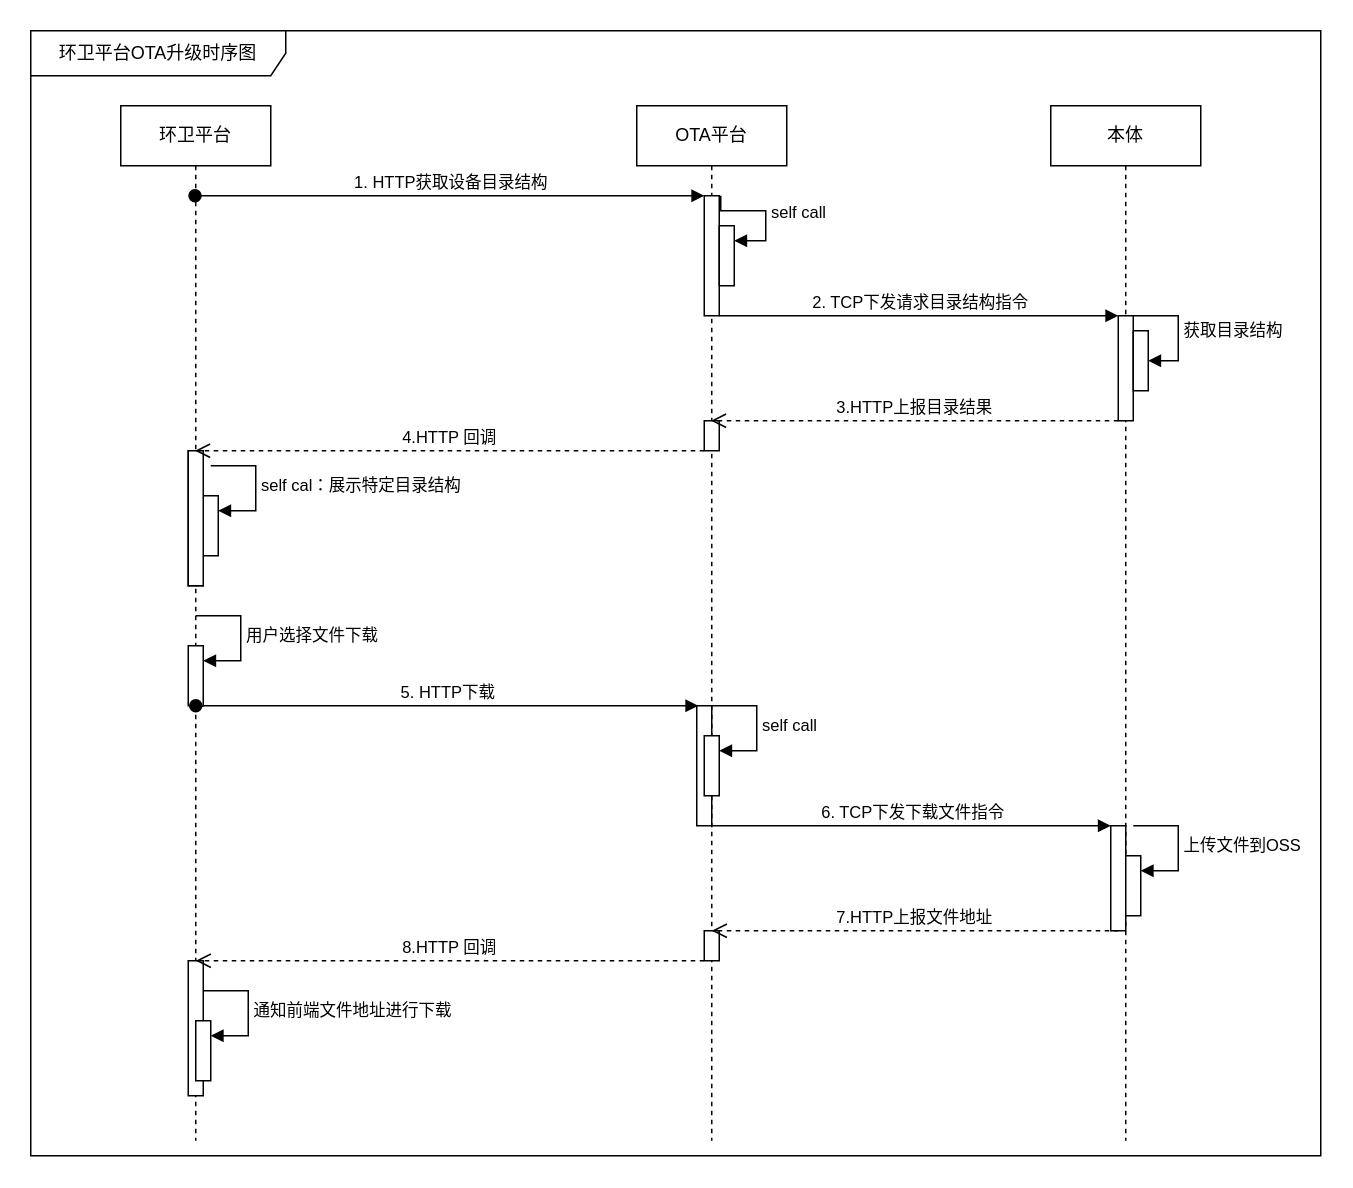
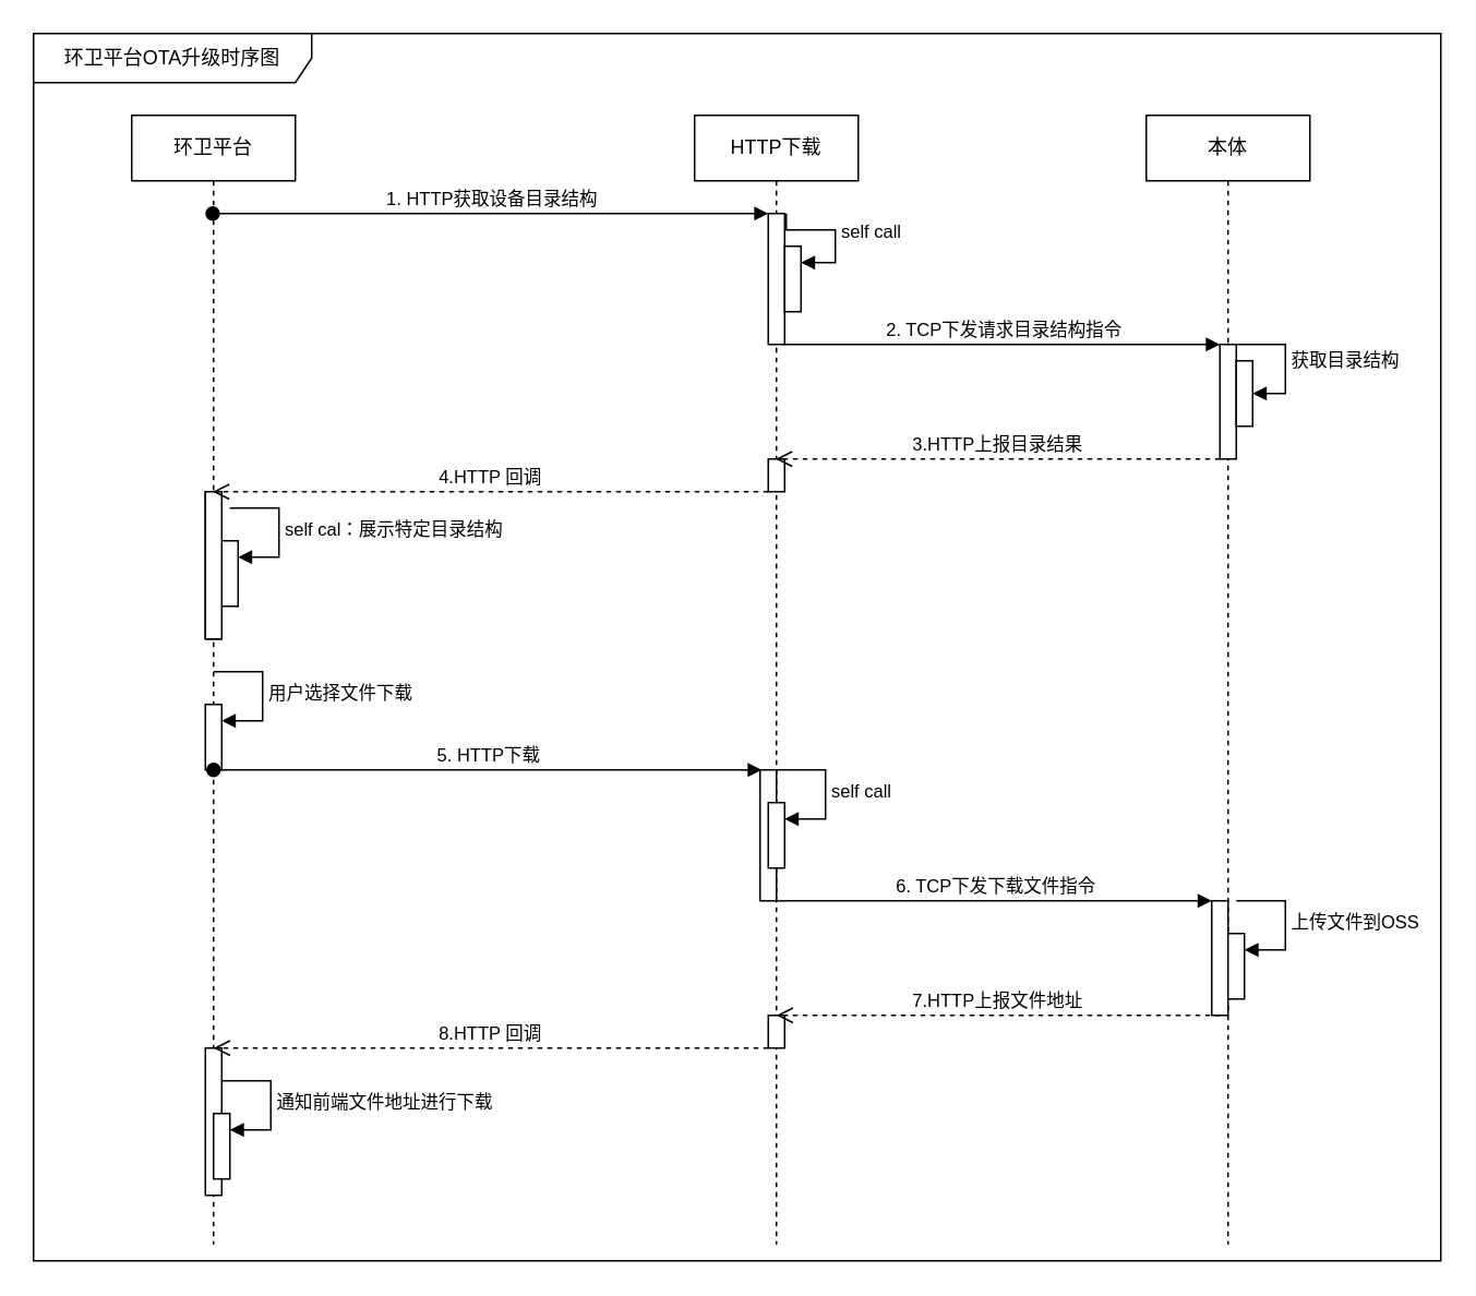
  <mxCell id="0" />
  <mxCell id="1" parent="0" />
  <mxCell id="2" value="本体" style="shape=umlLifeline;perimeter=lifelinePerimeter;whiteSpace=wrap;html=1;container=1;dropTarget=0;collapsible=0;recursiveResize=0;outlineConnect=0;portConstraint=eastwest;newEdgeStyle={&quot;edgeStyle&quot;:&quot;elbowEdgeStyle&quot;,&quot;elbow&quot;:&quot;vertical&quot;,&quot;curved&quot;:0,&quot;rounded&quot;:0};" vertex="1" parent="1"><mxGeometry x="700" y="70" width="100" height="690" as="geometry" /></mxCell>
  <mxCell id="3" value="环卫平台OTA升级时序图" style="shape=umlFrame;whiteSpace=wrap;html=1;pointerEvents=0;width=170;height=30;" vertex="1" parent="1"><mxGeometry x="20" y="20" width="860" height="750" as="geometry" /></mxCell>
- <mxCell id="4" value="OTA平台" style="shape=umlLifeline;perimeter=lifelinePerimeter;whiteSpace=wrap;html=1;container=1;dropTarget=0;collapsible=0;recursiveResize=0;outlineConnect=0;portConstraint=eastwest;newEdgeStyle={&quot;edgeStyle&quot;:&quot;elbowEdgeStyle&quot;,&quot;elbow&quot;:&quot;vertical&quot;,&quot;curved&quot;:0,&quot;rounded&quot;:0};" vertex="1" parent="1"><mxGeometry x="424" y="70" width="100" height="690" as="geometry" /></mxCell>
+ <mxCell id="4" value="HTTP下载" style="shape=umlLifeline;perimeter=lifelinePerimeter;whiteSpace=wrap;html=1;container=1;dropTarget=0;collapsible=0;recursiveResize=0;outlineConnect=0;portConstraint=eastwest;newEdgeStyle={&quot;edgeStyle&quot;:&quot;elbowEdgeStyle&quot;,&quot;elbow&quot;:&quot;vertical&quot;,&quot;curved&quot;:0,&quot;rounded&quot;:0};" vertex="1" parent="1"><mxGeometry x="424" y="70" width="100" height="690" as="geometry" /></mxCell>
  <mxCell id="5" value="" style="html=1;points=[];perimeter=orthogonalPerimeter;outlineConnect=0;targetShapes=umlLifeline;portConstraint=eastwest;newEdgeStyle={&quot;edgeStyle&quot;:&quot;elbowEdgeStyle&quot;,&quot;elbow&quot;:&quot;vertical&quot;,&quot;curved&quot;:0,&quot;rounded&quot;:0};" vertex="1" parent="4"><mxGeometry x="45" y="60" width="10" height="80" as="geometry" /></mxCell>
  <mxCell id="6" value="" style="html=1;points=[];perimeter=orthogonalPerimeter;outlineConnect=0;targetShapes=umlLifeline;portConstraint=eastwest;newEdgeStyle={&quot;edgeStyle&quot;:&quot;elbowEdgeStyle&quot;,&quot;elbow&quot;:&quot;vertical&quot;,&quot;curved&quot;:0,&quot;rounded&quot;:0};" vertex="1" parent="4"><mxGeometry x="55" y="80" width="10" height="40" as="geometry" /></mxCell>
  <mxCell id="7" value="self call" style="html=1;align=left;spacingLeft=2;endArrow=block;rounded=0;edgeStyle=orthogonalEdgeStyle;curved=0;rounded=0;" edge="1" parent="4" target="6"><mxGeometry relative="1" as="geometry"><mxPoint x="56" y="60" as="sourcePoint" /><Array as="points"><mxPoint x="56" y="70" /><mxPoint x="86" y="70" /><mxPoint x="86" y="90" /></Array></mxGeometry></mxCell>
  <mxCell id="8" value="" style="html=1;points=[];perimeter=orthogonalPerimeter;outlineConnect=0;targetShapes=umlLifeline;portConstraint=eastwest;newEdgeStyle={&quot;edgeStyle&quot;:&quot;elbowEdgeStyle&quot;,&quot;elbow&quot;:&quot;vertical&quot;,&quot;curved&quot;:0,&quot;rounded&quot;:0};" vertex="1" parent="4"><mxGeometry x="45" y="210" width="10" height="20" as="geometry" /></mxCell>
  <mxCell id="9" value="" style="html=1;points=[];perimeter=orthogonalPerimeter;outlineConnect=0;targetShapes=umlLifeline;portConstraint=eastwest;newEdgeStyle={&quot;edgeStyle&quot;:&quot;elbowEdgeStyle&quot;,&quot;elbow&quot;:&quot;vertical&quot;,&quot;curved&quot;:0,&quot;rounded&quot;:0};" vertex="1" parent="4"><mxGeometry x="40" y="400" width="10" height="80" as="geometry" /></mxCell>
  <mxCell id="10" value="" style="html=1;points=[];perimeter=orthogonalPerimeter;outlineConnect=0;targetShapes=umlLifeline;portConstraint=eastwest;newEdgeStyle={&quot;edgeStyle&quot;:&quot;elbowEdgeStyle&quot;,&quot;elbow&quot;:&quot;vertical&quot;,&quot;curved&quot;:0,&quot;rounded&quot;:0};" vertex="1" parent="4"><mxGeometry x="45" y="420" width="10" height="40" as="geometry" /></mxCell>
  <mxCell id="11" value="self call" style="html=1;align=left;spacingLeft=2;endArrow=block;rounded=0;edgeStyle=orthogonalEdgeStyle;curved=0;rounded=0;" edge="1" parent="4" target="10"><mxGeometry relative="1" as="geometry"><mxPoint x="50" y="400" as="sourcePoint" /><Array as="points"><mxPoint x="80" y="430" /></Array></mxGeometry></mxCell>
  <mxCell id="12" value="" style="html=1;points=[];perimeter=orthogonalPerimeter;outlineConnect=0;targetShapes=umlLifeline;portConstraint=eastwest;newEdgeStyle={&quot;edgeStyle&quot;:&quot;elbowEdgeStyle&quot;,&quot;elbow&quot;:&quot;vertical&quot;,&quot;curved&quot;:0,&quot;rounded&quot;:0};" vertex="1" parent="4"><mxGeometry x="45" y="550" width="10" height="20" as="geometry" /></mxCell>
  <mxCell id="13" value="环卫平台" style="shape=umlLifeline;perimeter=lifelinePerimeter;whiteSpace=wrap;html=1;container=1;dropTarget=0;collapsible=0;recursiveResize=0;outlineConnect=0;portConstraint=eastwest;newEdgeStyle={&quot;edgeStyle&quot;:&quot;elbowEdgeStyle&quot;,&quot;elbow&quot;:&quot;vertical&quot;,&quot;curved&quot;:0,&quot;rounded&quot;:0};" vertex="1" parent="1"><mxGeometry x="80" y="70" width="100" height="690" as="geometry" /></mxCell>
  <mxCell id="14" value="" style="html=1;points=[];perimeter=orthogonalPerimeter;outlineConnect=0;targetShapes=umlLifeline;portConstraint=eastwest;newEdgeStyle={&quot;edgeStyle&quot;:&quot;elbowEdgeStyle&quot;,&quot;elbow&quot;:&quot;vertical&quot;,&quot;curved&quot;:0,&quot;rounded&quot;:0};" vertex="1" parent="13"><mxGeometry x="45" y="360" width="10" height="40" as="geometry" /></mxCell>
  <mxCell id="15" value="用户选择文件下载" style="html=1;align=left;spacingLeft=2;endArrow=block;rounded=0;edgeStyle=orthogonalEdgeStyle;curved=0;rounded=0;" edge="1" parent="13" target="14"><mxGeometry relative="1" as="geometry"><mxPoint x="50" y="340" as="sourcePoint" /><Array as="points"><mxPoint x="80" y="370" /></Array></mxGeometry></mxCell>
  <mxCell id="16" value="" style="html=1;points=[];perimeter=orthogonalPerimeter;outlineConnect=0;targetShapes=umlLifeline;portConstraint=eastwest;newEdgeStyle={&quot;edgeStyle&quot;:&quot;elbowEdgeStyle&quot;,&quot;elbow&quot;:&quot;vertical&quot;,&quot;curved&quot;:0,&quot;rounded&quot;:0};" vertex="1" parent="13"><mxGeometry x="55" y="260" width="10" height="40" as="geometry" /></mxCell>
  <mxCell id="17" value="self cal：展示特定目录结构" style="html=1;align=left;spacingLeft=2;endArrow=block;rounded=0;edgeStyle=orthogonalEdgeStyle;curved=0;rounded=0;" edge="1" parent="13" target="16"><mxGeometry relative="1" as="geometry"><mxPoint x="60" y="240" as="sourcePoint" /><Array as="points"><mxPoint x="90" y="270" /></Array></mxGeometry></mxCell>
  <mxCell id="18" value="" style="html=1;points=[];perimeter=orthogonalPerimeter;outlineConnect=0;targetShapes=umlLifeline;portConstraint=eastwest;newEdgeStyle={&quot;edgeStyle&quot;:&quot;elbowEdgeStyle&quot;,&quot;elbow&quot;:&quot;vertical&quot;,&quot;curved&quot;:0,&quot;rounded&quot;:0};" vertex="1" parent="13"><mxGeometry x="45" y="230" width="10" height="90" as="geometry" /></mxCell>
  <mxCell id="19" value="" style="html=1;points=[];perimeter=orthogonalPerimeter;outlineConnect=0;targetShapes=umlLifeline;portConstraint=eastwest;newEdgeStyle={&quot;edgeStyle&quot;:&quot;elbowEdgeStyle&quot;,&quot;elbow&quot;:&quot;vertical&quot;,&quot;curved&quot;:0,&quot;rounded&quot;:0};" vertex="1" parent="13"><mxGeometry x="45" y="230" width="10" height="90" as="geometry" /></mxCell>
  <mxCell id="20" value="" style="html=1;points=[];perimeter=orthogonalPerimeter;outlineConnect=0;targetShapes=umlLifeline;portConstraint=eastwest;newEdgeStyle={&quot;edgeStyle&quot;:&quot;elbowEdgeStyle&quot;,&quot;elbow&quot;:&quot;vertical&quot;,&quot;curved&quot;:0,&quot;rounded&quot;:0};" vertex="1" parent="13"><mxGeometry x="45" y="570" width="10" height="90" as="geometry" /></mxCell>
  <mxCell id="21" value="" style="html=1;points=[];perimeter=orthogonalPerimeter;outlineConnect=0;targetShapes=umlLifeline;portConstraint=eastwest;newEdgeStyle={&quot;edgeStyle&quot;:&quot;elbowEdgeStyle&quot;,&quot;elbow&quot;:&quot;vertical&quot;,&quot;curved&quot;:0,&quot;rounded&quot;:0};" vertex="1" parent="13"><mxGeometry x="50" y="610" width="10" height="40" as="geometry" /></mxCell>
  <mxCell id="22" value="通知前端文件地址进行下载" style="html=1;align=left;spacingLeft=2;endArrow=block;rounded=0;edgeStyle=orthogonalEdgeStyle;curved=0;rounded=0;" edge="1" parent="13" target="21"><mxGeometry relative="1" as="geometry"><mxPoint x="55" y="590" as="sourcePoint" /><Array as="points"><mxPoint x="85" y="620" /></Array></mxGeometry></mxCell>
  <mxCell id="23" value="1. HTTP获取设备目录结构" style="html=1;verticalAlign=bottom;startArrow=oval;endArrow=block;startSize=8;edgeStyle=elbowEdgeStyle;elbow=vertical;curved=0;rounded=0;" edge="1" parent="1" source="13" target="5"><mxGeometry x="0.002" relative="1" as="geometry"><mxPoint x="170" y="130" as="sourcePoint" /><Array as="points"><mxPoint x="200" y="130" /></Array><mxPoint as="offset" /></mxGeometry></mxCell>
  <mxCell id="24" value="" style="html=1;points=[];perimeter=orthogonalPerimeter;outlineConnect=0;targetShapes=umlLifeline;portConstraint=eastwest;newEdgeStyle={&quot;edgeStyle&quot;:&quot;elbowEdgeStyle&quot;,&quot;elbow&quot;:&quot;vertical&quot;,&quot;curved&quot;:0,&quot;rounded&quot;:0};" vertex="1" parent="1"><mxGeometry x="745" y="210" width="10" height="70" as="geometry" /></mxCell>
  <mxCell id="25" value="2. TCP下发请求目录结构指令" style="html=1;verticalAlign=bottom;endArrow=block;edgeStyle=elbowEdgeStyle;elbow=vertical;curved=0;rounded=0;" edge="1" parent="1" source="5" target="24"><mxGeometry x="0.004" relative="1" as="geometry"><mxPoint x="670" y="210" as="sourcePoint" /><Array as="points"><mxPoint x="550" y="210" /><mxPoint x="720" y="200" /></Array><mxPoint as="offset" /></mxGeometry></mxCell>
  <mxCell id="26" value="3.HTTP上报目录结果" style="html=1;verticalAlign=bottom;endArrow=open;dashed=1;endSize=8;edgeStyle=elbowEdgeStyle;elbow=vertical;curved=0;rounded=0;" edge="1" parent="1" source="24" target="4"><mxGeometry relative="1" as="geometry"><mxPoint x="490" y="280" as="targetPoint" /><Array as="points"><mxPoint x="610" y="280" /><mxPoint x="630" y="290" /><mxPoint x="660" y="250" /></Array><mxPoint as="offset" /></mxGeometry></mxCell>
  <mxCell id="27" value="4.HTTP 回调" style="html=1;verticalAlign=bottom;endArrow=open;dashed=1;endSize=8;edgeStyle=elbowEdgeStyle;elbow=vertical;curved=0;rounded=0;" edge="1" parent="1" source="8" target="13"><mxGeometry relative="1" as="geometry"><mxPoint x="450" y="280" as="sourcePoint" /><mxPoint x="125" y="333" as="targetPoint" /><Array as="points"><mxPoint x="400" y="300" /><mxPoint x="310" y="290" /><mxPoint x="190" y="280" /><mxPoint x="130" y="320" /><mxPoint x="330" y="280" /></Array></mxGeometry></mxCell>
  <mxCell id="28" value="5. HTTP下载" style="html=1;verticalAlign=bottom;startArrow=oval;endArrow=block;startSize=8;edgeStyle=elbowEdgeStyle;elbow=vertical;curved=0;rounded=0;" edge="1" parent="1"><mxGeometry x="0.002" relative="1" as="geometry"><mxPoint x="130" y="470" as="sourcePoint" /><mxPoint x="465" y="470" as="targetPoint" /><Array as="points"><mxPoint x="200" y="470" /></Array><mxPoint as="offset" /></mxGeometry></mxCell>
  <mxCell id="29" value="" style="html=1;points=[];perimeter=orthogonalPerimeter;outlineConnect=0;targetShapes=umlLifeline;portConstraint=eastwest;newEdgeStyle={&quot;edgeStyle&quot;:&quot;elbowEdgeStyle&quot;,&quot;elbow&quot;:&quot;vertical&quot;,&quot;curved&quot;:0,&quot;rounded&quot;:0};" vertex="1" parent="1"><mxGeometry x="740" y="550" width="10" height="70" as="geometry" /></mxCell>
  <mxCell id="30" value="6. TCP下发下载文件指令" style="html=1;verticalAlign=bottom;endArrow=block;edgeStyle=elbowEdgeStyle;elbow=vertical;curved=0;rounded=0;" edge="1" parent="1" target="29"><mxGeometry x="0.004" relative="1" as="geometry"><mxPoint x="474" y="550" as="sourcePoint" /><Array as="points"><mxPoint x="545" y="550" /><mxPoint x="715" y="540" /></Array><mxPoint as="offset" /></mxGeometry></mxCell>
  <mxCell id="31" value="" style="html=1;points=[];perimeter=orthogonalPerimeter;outlineConnect=0;targetShapes=umlLifeline;portConstraint=eastwest;newEdgeStyle={&quot;edgeStyle&quot;:&quot;elbowEdgeStyle&quot;,&quot;elbow&quot;:&quot;vertical&quot;,&quot;curved&quot;:0,&quot;rounded&quot;:0};" vertex="1" parent="1"><mxGeometry x="750" y="570" width="10" height="40" as="geometry" /></mxCell>
  <mxCell id="32" value="上传文件到OSS" style="html=1;align=left;spacingLeft=2;endArrow=block;rounded=0;edgeStyle=orthogonalEdgeStyle;curved=0;rounded=0;" edge="1" parent="1" target="31"><mxGeometry relative="1" as="geometry"><mxPoint x="755" y="550" as="sourcePoint" /><Array as="points"><mxPoint x="785" y="580" /></Array></mxGeometry></mxCell>
  <mxCell id="33" value="" style="html=1;points=[];perimeter=orthogonalPerimeter;outlineConnect=0;targetShapes=umlLifeline;portConstraint=eastwest;newEdgeStyle={&quot;edgeStyle&quot;:&quot;elbowEdgeStyle&quot;,&quot;elbow&quot;:&quot;vertical&quot;,&quot;curved&quot;:0,&quot;rounded&quot;:0};" vertex="1" parent="1"><mxGeometry x="755" y="220" width="10" height="40" as="geometry" /></mxCell>
  <mxCell id="34" value="获取目录结构" style="html=1;align=left;spacingLeft=2;endArrow=block;rounded=0;edgeStyle=orthogonalEdgeStyle;curved=0;rounded=0;" edge="1" parent="1" target="33"><mxGeometry relative="1" as="geometry"><mxPoint x="755" y="210" as="sourcePoint" /><Array as="points"><mxPoint x="785" y="240" /></Array></mxGeometry></mxCell>
  <mxCell id="35" value="7.HTTP上报文件地址" style="html=1;verticalAlign=bottom;endArrow=open;dashed=1;endSize=8;edgeStyle=elbowEdgeStyle;elbow=vertical;curved=0;rounded=0;" edge="1" parent="1"><mxGeometry relative="1" as="geometry"><mxPoint x="474" y="620" as="targetPoint" /><mxPoint x="745" y="620" as="sourcePoint" /><Array as="points"><mxPoint x="610" y="620" /><mxPoint x="630" y="630" /><mxPoint x="660" y="590" /></Array><mxPoint as="offset" /></mxGeometry></mxCell>
  <mxCell id="36" value="8.HTTP 回调" style="html=1;verticalAlign=bottom;endArrow=open;dashed=1;endSize=8;edgeStyle=elbowEdgeStyle;elbow=vertical;curved=0;rounded=0;" edge="1" parent="1"><mxGeometry relative="1" as="geometry"><mxPoint x="469" y="640" as="sourcePoint" /><mxPoint x="130" y="640" as="targetPoint" /><Array as="points"><mxPoint x="400" y="640" /><mxPoint x="310" y="630" /><mxPoint x="190" y="620" /><mxPoint x="130" y="660" /><mxPoint x="330" y="620" /></Array></mxGeometry></mxCell>
